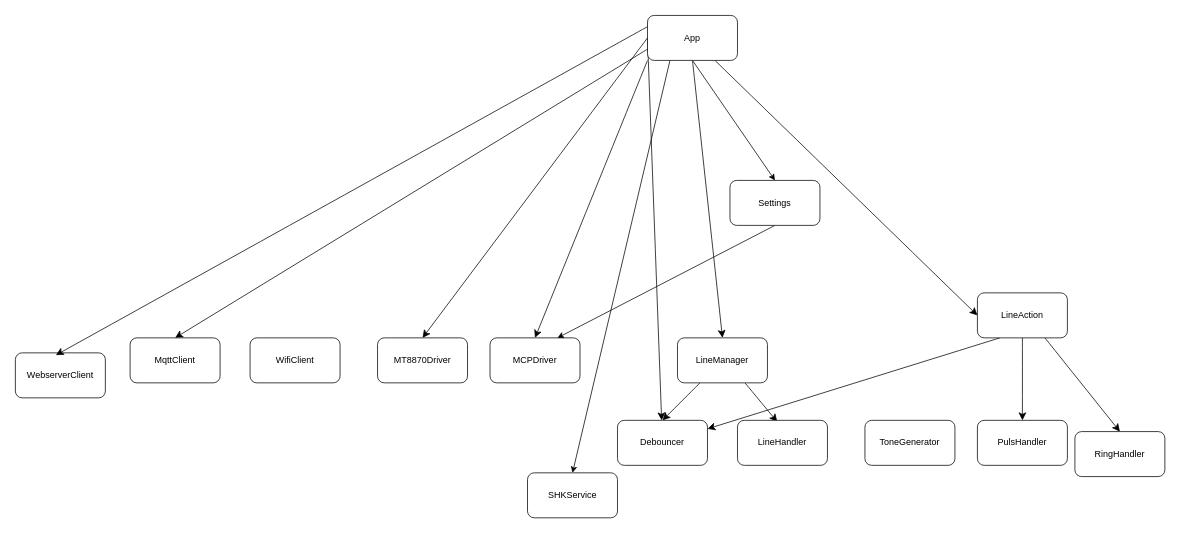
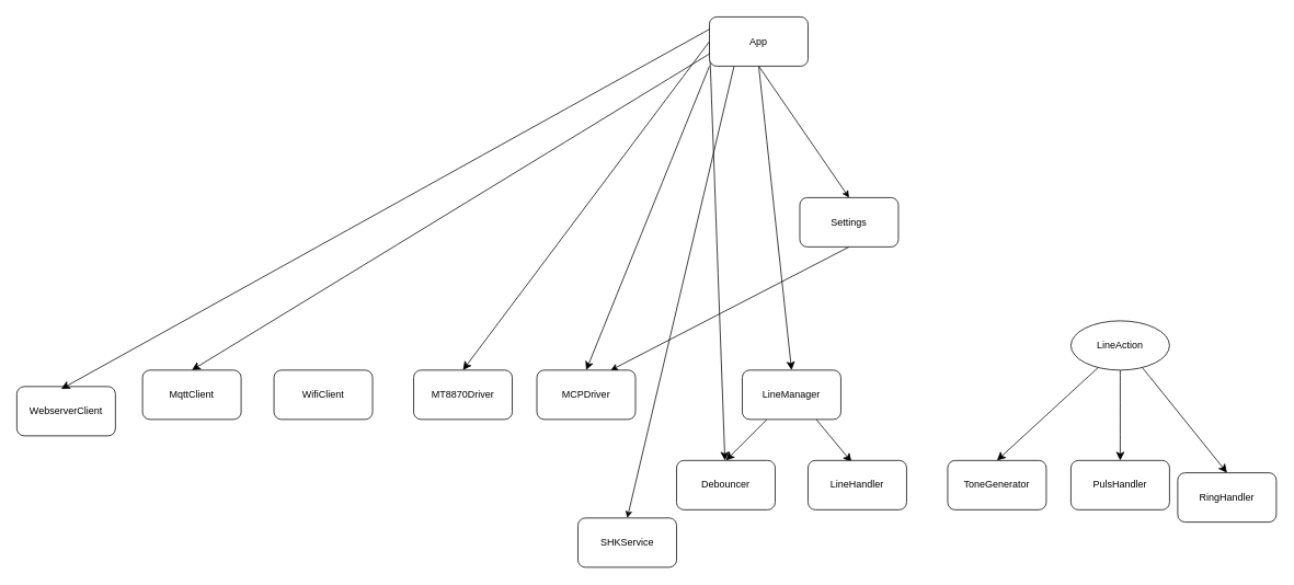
  <mxCell id="0" />
  <mxCell id="1" parent="0" />
  <mxCell id="2" style="edgeStyle=none;curved=1;rounded=0;orthogonalLoop=1;jettySize=auto;html=1;exitX=0.5;exitY=1;exitDx=0;exitDy=0;entryX=0.5;entryY=0;entryDx=0;entryDy=0;fontSize=12;startSize=8;endSize=8;" parent="1" source="10" target="14" edge="1"><mxGeometry relative="1" as="geometry" /></mxCell>
  <mxCell id="3" style="edgeStyle=none;curved=1;rounded=0;orthogonalLoop=1;jettySize=auto;html=1;exitX=0;exitY=1;exitDx=0;exitDy=0;entryX=0.5;entryY=0;entryDx=0;entryDy=0;fontSize=12;startSize=8;endSize=8;" parent="1" source="10" target="11" edge="1"><mxGeometry relative="1" as="geometry" /></mxCell>
- <mxCell id="4" style="edgeStyle=none;curved=1;rounded=0;orthogonalLoop=1;jettySize=auto;html=1;exitX=0.75;exitY=1;exitDx=0;exitDy=0;entryX=0;entryY=0.5;entryDx=0;entryDy=0;fontSize=12;startSize=8;endSize=8;" parent="1" source="10" target="18" edge="1"><mxGeometry relative="1" as="geometry" /></mxCell>
  <mxCell id="5" style="edgeStyle=none;curved=1;rounded=0;orthogonalLoop=1;jettySize=auto;html=1;exitX=0;exitY=0.5;exitDx=0;exitDy=0;entryX=0.5;entryY=0;entryDx=0;entryDy=0;fontSize=12;startSize=8;endSize=8;" parent="1" source="10" target="24" edge="1"><mxGeometry relative="1" as="geometry" /></mxCell>
  <mxCell id="6" style="edgeStyle=none;curved=1;rounded=0;orthogonalLoop=1;jettySize=auto;html=1;exitX=0;exitY=0.5;exitDx=0;exitDy=0;fontSize=12;startSize=8;endSize=8;" parent="1" source="10" target="20" edge="1"><mxGeometry relative="1" as="geometry" /></mxCell>
  <mxCell id="7" style="edgeStyle=none;curved=1;rounded=0;orthogonalLoop=1;jettySize=auto;html=1;exitX=0;exitY=0.75;exitDx=0;exitDy=0;entryX=0.5;entryY=0;entryDx=0;entryDy=0;fontSize=12;startSize=8;endSize=8;" parent="1" source="10" target="26" edge="1"><mxGeometry relative="1" as="geometry" /></mxCell>
  <mxCell id="8" style="edgeStyle=none;html=1;exitX=0.25;exitY=1;exitDx=0;exitDy=0;entryX=0.5;entryY=0;entryDx=0;entryDy=0;" edge="1" parent="1" source="10" target="29"><mxGeometry relative="1" as="geometry" /></mxCell>
  <mxCell id="9" style="edgeStyle=none;html=1;exitX=0.5;exitY=1;exitDx=0;exitDy=0;entryX=0.5;entryY=0;entryDx=0;entryDy=0;" edge="1" parent="1" source="10" target="31"><mxGeometry relative="1" as="geometry" /></mxCell>
  <mxCell id="10" value="App" style="rounded=1;whiteSpace=wrap;html=1;" parent="1" vertex="1"><mxGeometry x="863" y="20" width="120" height="60" as="geometry" /></mxCell>
  <mxCell id="11" value="MCPDriver" style="rounded=1;whiteSpace=wrap;html=1;" parent="1" vertex="1"><mxGeometry x="653" y="450" width="120" height="60" as="geometry" /></mxCell>
  <mxCell id="12" style="edgeStyle=none;curved=1;rounded=0;orthogonalLoop=1;jettySize=auto;html=1;exitX=0.75;exitY=1;exitDx=0;exitDy=0;fontSize=12;startSize=8;endSize=8;entryX=0.442;entryY=0.033;entryDx=0;entryDy=0;entryPerimeter=0;" parent="1" source="14" target="23" edge="1"><mxGeometry relative="1" as="geometry" /></mxCell>
  <mxCell id="13" style="edgeStyle=none;curved=1;rounded=0;orthogonalLoop=1;jettySize=auto;html=1;exitX=0.25;exitY=1;exitDx=0;exitDy=0;entryX=0.5;entryY=0;entryDx=0;entryDy=0;fontSize=12;startSize=8;endSize=8;" parent="1" source="14" target="20" edge="1"><mxGeometry relative="1" as="geometry" /></mxCell>
  <mxCell id="14" value="LineManager" style="rounded=1;whiteSpace=wrap;html=1;" parent="1" vertex="1"><mxGeometry x="903" y="450" width="120" height="60" as="geometry" /></mxCell>
- <mxCell id="15" style="edgeStyle=none;curved=1;rounded=0;orthogonalLoop=1;jettySize=auto;html=1;exitX=0.25;exitY=1;exitDx=0;exitDy=0;fontSize=12;startSize=8;endSize=8;" parent="1" source="18" target="20" edge="1"><mxGeometry relative="1" as="geometry" /></mxCell>
+ <mxCell id="15" style="edgeStyle=none;curved=1;rounded=0;orthogonalLoop=1;jettySize=auto;html=1;exitX=0.25;exitY=1;exitDx=0;exitDy=0;fontSize=12;startSize=8;endSize=8;entryX=0.5;entryY=0;entryDx=0;entryDy=0;" parent="1" source="18" target="19" edge="1"><mxGeometry relative="1" as="geometry" /></mxCell>
  <mxCell id="16" style="edgeStyle=none;curved=1;rounded=0;orthogonalLoop=1;jettySize=auto;html=1;exitX=0.75;exitY=1;exitDx=0;exitDy=0;entryX=0.5;entryY=0;entryDx=0;entryDy=0;fontSize=12;startSize=8;endSize=8;" parent="1" source="18" target="22" edge="1"><mxGeometry relative="1" as="geometry" /></mxCell>
  <mxCell id="17" style="edgeStyle=none;curved=1;rounded=0;orthogonalLoop=1;jettySize=auto;html=1;exitX=0.5;exitY=1;exitDx=0;exitDy=0;entryX=0.5;entryY=0;entryDx=0;entryDy=0;fontSize=12;startSize=8;endSize=8;" parent="1" source="18" target="21" edge="1"><mxGeometry relative="1" as="geometry" /></mxCell>
- <mxCell id="18" value="LineAction" style="rounded=1;whiteSpace=wrap;html=1;" parent="1" vertex="1"><mxGeometry x="1303" y="390" width="120" height="60" as="geometry" /></mxCell>
+ <mxCell id="18" value="LineAction" style="ellipse;whiteSpace=wrap;html=1;" parent="1" vertex="1"><mxGeometry x="1303" y="390" width="120" height="60" as="geometry" /></mxCell>
  <mxCell id="19" value="ToneGenerator" style="rounded=1;whiteSpace=wrap;html=1;" parent="1" vertex="1"><mxGeometry x="1153" y="560" width="120" height="60" as="geometry" /></mxCell>
  <mxCell id="20" value="Debouncer" style="rounded=1;whiteSpace=wrap;html=1;" parent="1" vertex="1"><mxGeometry x="823" y="560" width="120" height="60" as="geometry" /></mxCell>
  <mxCell id="21" value="PulsHandler" style="rounded=1;whiteSpace=wrap;html=1;" parent="1" vertex="1"><mxGeometry x="1303" y="560" width="120" height="60" as="geometry" /></mxCell>
  <mxCell id="22" value="RingHandler" style="rounded=1;whiteSpace=wrap;html=1;" parent="1" vertex="1"><mxGeometry x="1433" y="575" width="120" height="60" as="geometry" /></mxCell>
  <mxCell id="23" value="LineHandler" style="rounded=1;whiteSpace=wrap;html=1;" parent="1" vertex="1"><mxGeometry x="983" y="560" width="120" height="60" as="geometry" /></mxCell>
  <mxCell id="24" value="MT8870Driver" style="rounded=1;whiteSpace=wrap;html=1;" parent="1" vertex="1"><mxGeometry x="503" y="450" width="120" height="60" as="geometry" /></mxCell>
  <mxCell id="25" value="WifiClient" style="rounded=1;whiteSpace=wrap;html=1;" parent="1" vertex="1"><mxGeometry x="333" y="450" width="120" height="60" as="geometry" /></mxCell>
  <mxCell id="26" value="MqttClient" style="rounded=1;whiteSpace=wrap;html=1;" parent="1" vertex="1"><mxGeometry x="173" y="450" width="120" height="60" as="geometry" /></mxCell>
  <mxCell id="27" value="WebserverClient" style="rounded=1;whiteSpace=wrap;html=1;" parent="1" vertex="1"><mxGeometry x="20" y="470" width="120" height="60" as="geometry" /></mxCell>
  <mxCell id="28" style="edgeStyle=none;curved=1;rounded=0;orthogonalLoop=1;jettySize=auto;html=1;exitX=0;exitY=0.25;exitDx=0;exitDy=0;entryX=0.45;entryY=0.05;entryDx=0;entryDy=0;entryPerimeter=0;fontSize=12;startSize=8;endSize=8;" parent="1" source="10" target="27" edge="1"><mxGeometry relative="1" as="geometry" /></mxCell>
  <mxCell id="29" value="SHKService" style="rounded=1;whiteSpace=wrap;html=1;" parent="1" vertex="1"><mxGeometry x="703" y="630" width="120" height="60" as="geometry" /></mxCell>
  <mxCell id="30" style="edgeStyle=none;html=1;exitX=0.5;exitY=1;exitDx=0;exitDy=0;entryX=0.75;entryY=0;entryDx=0;entryDy=0;" edge="1" parent="1" source="31" target="11"><mxGeometry relative="1" as="geometry" /></mxCell>
  <mxCell id="31" value="Settings" style="rounded=1;whiteSpace=wrap;html=1;" vertex="1" parent="1"><mxGeometry x="973" y="240" width="120" height="60" as="geometry" /></mxCell>
